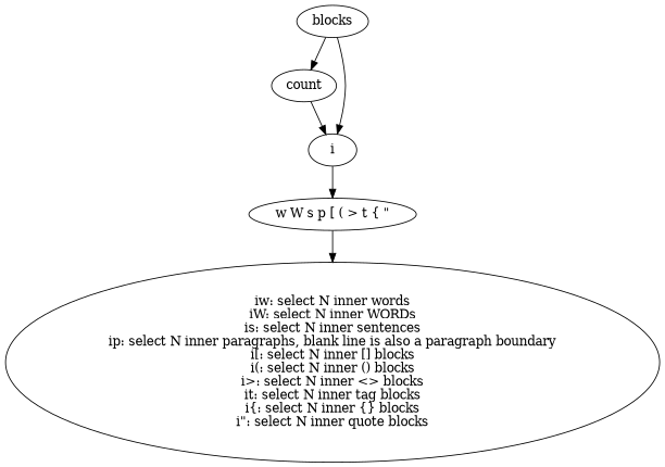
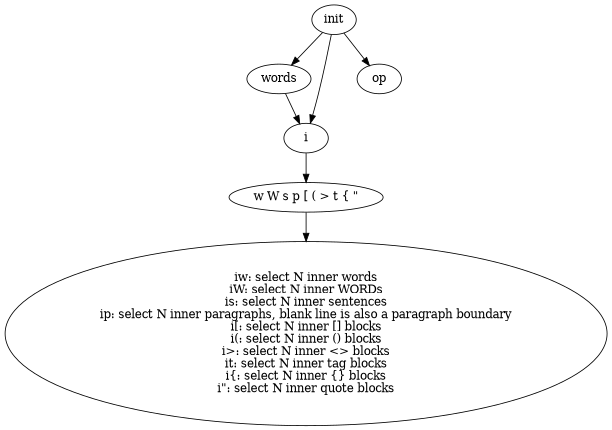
  digraph {
    n1 [label="iw: select N inner words\niW: select N inner WORDs\nis: select N inner sentences\nip: select N inner paragraphs, blank line is also a paragraph boundary\ni[: select N inner [] blocks\ni(: select N inner () blocks\ni>: select N inner <> blocks\nit: select N inner tag blocks\ni{: select N inner {} blocks\ni\": select N inner quote blocks"]
-   n2 [label=count]
+   n2 [label=words]
    n3 [label=i]
    n4 [label="w W s p [ ( > t { \""]
-   n5 [label=blocks]
+   n5 [label=init]
+   n6 [label=op]
    n2 -> n3
    n3 -> n4
    n4 -> n1
    n5 -> n2
    n5 -> n3
+   n5 -> n6
  }
